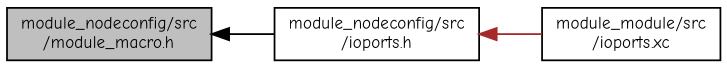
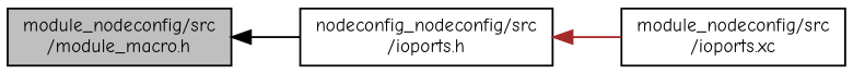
  digraph {
    fontname="Comic Neue"
    rankdir=LR
    node [color=black fillcolor=white fontname="Comic Neue" fontsize=10 shape=record style=filled]
    edge [dir=back fontname="Comic Neue" fontsize=10 labelfontname=Helvetica labelfontsize=10 style=solid]
    n1 [fillcolor=grey75 fontcolor=black height=0.2 label="module_nodeconfig/src\l/module_macro.h" width=0.4]
-   n2 [height=0.2 label="module_nodeconfig/src\l/ioports.h" width=0.4]
-   n3 [height=0.2 label="module_module/src\l/ioports.xc" width=0.4]
+   n2 [height=0.2 label="nodeconfig_nodeconfig/src\l/ioports.h" width=0.4]
+   n3 [height=0.2 label="module_nodeconfig/src\l/ioports.xc" width=0.4]
    n1 -> n2 [color=black]
    n2 -> n3 [color=brown]
  }
